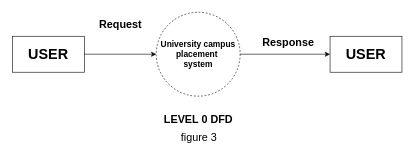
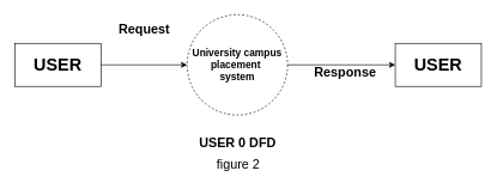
  <mxCell id="0" />
  <mxCell id="1" parent="0" />
  <mxCell id="2" style="edgeStyle=orthogonalEdgeStyle;rounded=0;orthogonalLoop=1;jettySize=auto;html=1;exitX=1;exitY=0.5;exitDx=0;exitDy=0;" parent="1" target="4" edge="1"><mxGeometry relative="1" as="geometry"><Array as="points"><mxPoint x="130" y="90" /></Array><mxPoint x="130" y="70" as="sourcePoint" /></mxGeometry></mxCell>
  <mxCell id="3" style="edgeStyle=orthogonalEdgeStyle;rounded=0;orthogonalLoop=1;jettySize=auto;html=1;entryX=0;entryY=0.5;entryDx=0;entryDy=0;" edge="1" parent="1" source="4" target="9"><mxGeometry relative="1" as="geometry" /></mxCell>
  <mxCell id="4" value="&lt;b&gt;&lt;font style=&quot;font-size: 14px;&quot;&gt;University campus&lt;br&gt;placement&amp;nbsp;&lt;br&gt;system&lt;/font&gt;&lt;/b&gt;" style="ellipse;whiteSpace=wrap;html=1;aspect=fixed;dashed=1;" parent="1" vertex="1"><mxGeometry x="260" y="20" width="140" height="140" as="geometry" /></mxCell>
  <mxCell id="5" value="&lt;font style=&quot;font-size: 18px;&quot;&gt;&lt;b&gt;Request&lt;/b&gt;&lt;/font&gt;" style="text;html=1;align=center;verticalAlign=middle;resizable=0;points=[];autosize=1;strokeColor=none;fillColor=none;" parent="1" vertex="1"><mxGeometry x="155" y="20" width="90" height="40" as="geometry" /></mxCell>
- <mxCell id="6" value="&lt;b&gt;&lt;font style=&quot;font-size: 18px;&quot;&gt;LEVEL 0 DFD&lt;/font&gt;&lt;/b&gt;" style="text;html=1;align=center;verticalAlign=middle;resizable=0;points=[];autosize=1;strokeColor=none;fillColor=none;" parent="1" vertex="1"><mxGeometry x="260" y="180" width="140" height="40" as="geometry" /></mxCell>
- <mxCell id="7" value="&lt;font style=&quot;font-size: 18px;&quot;&gt;&lt;b&gt;Response&lt;/b&gt;&lt;/font&gt;" style="text;html=1;align=center;verticalAlign=middle;resizable=0;points=[];autosize=1;strokeColor=none;fillColor=none;" parent="1" vertex="1"><mxGeometry x="425" y="50" width="110" height="40" as="geometry" /></mxCell>
+ <mxCell id="6" value="&lt;b&gt;&lt;font style=&quot;font-size: 18px;&quot;&gt;USER 0 DFD&lt;/font&gt;&lt;/b&gt;" style="text;html=1;align=center;verticalAlign=middle;resizable=0;points=[];autosize=1;strokeColor=none;fillColor=none;" parent="1" vertex="1"><mxGeometry x="260" y="180" width="140" height="40" as="geometry" /></mxCell>
+ <mxCell id="7" value="&lt;font style=&quot;font-size: 18px;&quot;&gt;&lt;b&gt;Response&lt;/b&gt;&lt;/font&gt;" style="text;html=1;align=center;verticalAlign=middle;resizable=0;points=[];autosize=1;strokeColor=none;fillColor=none;" parent="1" vertex="1"><mxGeometry x="425" y="80" width="110" height="40" as="geometry" /></mxCell>
  <mxCell id="8" value="&lt;b style=&quot;&quot;&gt;&lt;font style=&quot;font-size: 24px;&quot;&gt;USER&lt;/font&gt;&lt;/b&gt;" style="rounded=0;whiteSpace=wrap;html=1;" parent="1" vertex="1"><mxGeometry x="20" y="60" width="120" height="60" as="geometry" /></mxCell>
  <mxCell id="9" value="&lt;b style=&quot;border-color: var(--border-color);&quot;&gt;&lt;font style=&quot;border-color: var(--border-color); font-size: 24px;&quot;&gt;USER&lt;/font&gt;&lt;/b&gt;" style="whiteSpace=wrap;html=1;" parent="1" vertex="1"><mxGeometry x="550" y="60" width="120" height="60" as="geometry" /></mxCell>
- <mxCell id="10" value="&lt;font style=&quot;font-size: 18px;&quot;&gt;figure 3&lt;/font&gt;" style="text;html=1;align=center;verticalAlign=middle;resizable=0;points=[];autosize=1;strokeColor=none;fillColor=none;" parent="1" vertex="1"><mxGeometry x="291" y="210" width="80" height="40" as="geometry" /></mxCell>
+ <mxCell id="10" value="&lt;font style=&quot;font-size: 18px;&quot;&gt;figure 2&lt;/font&gt;" style="text;html=1;align=center;verticalAlign=middle;resizable=0;points=[];autosize=1;strokeColor=none;fillColor=none;" parent="1" vertex="1"><mxGeometry x="291" y="210" width="80" height="40" as="geometry" /></mxCell>
